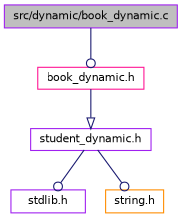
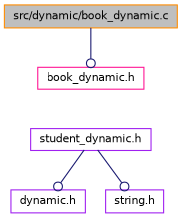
  digraph {
    node [color=darkorange fillcolor=white fontname=Helvetica fontsize=10 shape=record style=filled]
    edge [arrowhead=odot color=midnightblue fontname=Helvetica fontsize=10 labelfontname=Helvetica labelfontsize=10 style=solid]
-   n1 [color=purple fillcolor=grey75 fontcolor=black height=0.2 label="src/dynamic/book_dynamic.c" width=0.4]
+   n1 [fillcolor=grey75 fontcolor=black height=0.2 label="src/dynamic/book_dynamic.c" width=0.4]
    n2 [color=deeppink height=0.2 label="book_dynamic.h" width=0.4]
    n3 [color=purple height=0.2 label="student_dynamic.h" width=0.4]
-   n4 [color=purple height=0.2 label="stdlib.h" width=0.4]
-   n5 [height=0.2 label="string.h" width=0.4]
+   n4 [color=purple height=0.2 label="dynamic.h" width=0.4]
+   n5 [color=purple height=0.2 label="string.h" width=0.4]
    n1 -> n2
-   n2 -> n3 [arrowhead=onormal]
    n3 -> n4
    n3 -> n5
  }
